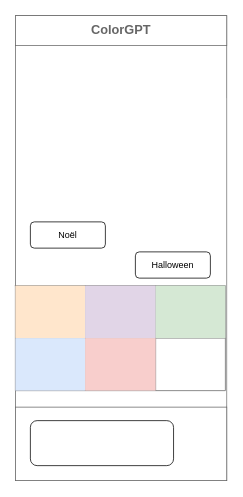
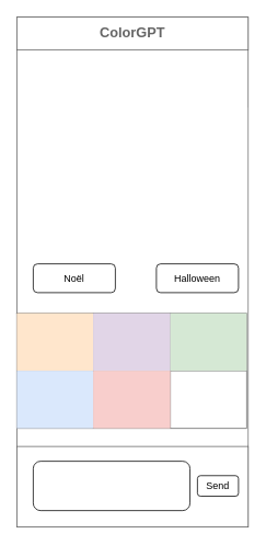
  <mxCell id="0" />
  <mxCell id="1" parent="0" />
  <mxCell id="2" value="" style="strokeWidth=1;shadow=0;dashed=0;align=center;html=1;shape=mxgraph.mockup.containers.rrect;rSize=0;strokeColor=#666666;" parent="1" vertex="1"><mxGeometry x="20" y="20" width="281.82" height="620" as="geometry" /></mxCell>
  <mxCell id="3" value="ColorGPT" style="strokeColor=inherit;fillColor=inherit;gradientColor=inherit;strokeWidth=1;shadow=0;dashed=0;align=center;html=1;shape=mxgraph.mockup.containers.rrect;rSize=0;fontSize=17;fontColor=#666666;fontStyle=1;resizeWidth=1;whiteSpace=wrap;" parent="2" vertex="1"><mxGeometry width="281.82" height="40" relative="1" as="geometry" /></mxCell>
  <mxCell id="4" value="" style="strokeWidth=1;shadow=0;dashed=0;align=center;html=1;shape=mxgraph.mockup.containers.rrect;rSize=0;fontSize=17;fontColor=#CCCCCC;fontStyle=1;fillColor=#FFFFFF;strokeColor=none;resizeWidth=1;whiteSpace=wrap;" parent="2" vertex="1"><mxGeometry width="280" height="410" relative="1" as="geometry"><mxPoint x="1" y="110" as="offset" /></mxGeometry></mxCell>
  <mxCell id="5" value="" style="strokeColor=inherit;fillColor=inherit;gradientColor=inherit;strokeWidth=1;shadow=0;dashed=0;align=center;html=1;shape=mxgraph.mockup.containers.rrect;rSize=0;fontSize=17;fontColor=#666666;fontStyle=1;resizeWidth=1;whiteSpace=wrap;" parent="2" vertex="1"><mxGeometry y="1" width="281.82" height="98" relative="1" as="geometry"><mxPoint y="-98" as="offset" /></mxGeometry></mxCell>
  <mxCell id="6" value="" style="rounded=1;whiteSpace=wrap;html=1;" parent="2" vertex="1"><mxGeometry x="20" y="540" width="190.91" height="60" as="geometry" /></mxCell>
+ <mxCell id="7" value="Send" style="rounded=1;whiteSpace=wrap;html=1;" vertex="1" parent="2"><mxGeometry x="220" y="557.5" width="50" height="25" as="geometry" /></mxCell>
  <mxCell id="8" value="" style="shape=table;startSize=0;container=1;collapsible=0;childLayout=tableLayout;fontSize=16;strokeColor=#666666;" parent="2" vertex="1"><mxGeometry y="360" width="280" height="140" as="geometry" /></mxCell>
  <mxCell id="9" value="" style="shape=tableRow;horizontal=0;startSize=0;swimlaneHead=0;swimlaneBody=0;strokeColor=inherit;top=0;left=0;bottom=0;right=0;collapsible=0;dropTarget=0;fillColor=none;points=[[0,0.5],[1,0.5]];portConstraint=eastwest;fontSize=16;" parent="8" vertex="1"><mxGeometry width="280" height="70" as="geometry" /></mxCell>
  <mxCell id="10" value="" style="shape=partialRectangle;html=1;whiteSpace=wrap;connectable=0;strokeColor=#d79b00;overflow=hidden;fillColor=#ffe6cc;top=0;left=0;bottom=0;right=0;pointerEvents=1;fontSize=16;" parent="9" vertex="1"><mxGeometry width="93" height="70" as="geometry"><mxRectangle width="93" height="70" as="alternateBounds" /></mxGeometry></mxCell>
  <mxCell id="11" value="" style="shape=partialRectangle;html=1;whiteSpace=wrap;connectable=0;strokeColor=#9673a6;overflow=hidden;fillColor=#e1d5e7;top=0;left=0;bottom=0;right=0;pointerEvents=1;fontSize=16;" parent="9" vertex="1"><mxGeometry x="93" width="94" height="70" as="geometry"><mxRectangle width="94" height="70" as="alternateBounds" /></mxGeometry></mxCell>
  <mxCell id="12" value="" style="shape=partialRectangle;html=1;whiteSpace=wrap;connectable=0;strokeColor=#82b366;overflow=hidden;fillColor=#d5e8d4;top=0;left=0;bottom=0;right=0;pointerEvents=1;fontSize=16;" parent="9" vertex="1"><mxGeometry x="187" width="93" height="70" as="geometry"><mxRectangle width="93" height="70" as="alternateBounds" /></mxGeometry></mxCell>
  <mxCell id="13" value="" style="shape=tableRow;horizontal=0;startSize=0;swimlaneHead=0;swimlaneBody=0;strokeColor=inherit;top=0;left=0;bottom=0;right=0;collapsible=0;dropTarget=0;fillColor=none;points=[[0,0.5],[1,0.5]];portConstraint=eastwest;fontSize=16;" parent="8" vertex="1"><mxGeometry y="70" width="280" height="70" as="geometry" /></mxCell>
  <mxCell id="14" value="" style="shape=partialRectangle;html=1;whiteSpace=wrap;connectable=0;strokeColor=#6c8ebf;overflow=hidden;fillColor=#dae8fc;top=0;left=0;bottom=0;right=0;pointerEvents=1;fontSize=16;" parent="13" vertex="1"><mxGeometry width="93" height="70" as="geometry"><mxRectangle width="93" height="70" as="alternateBounds" /></mxGeometry></mxCell>
  <mxCell id="15" value="" style="shape=partialRectangle;html=1;whiteSpace=wrap;connectable=0;strokeColor=#b85450;overflow=hidden;fillColor=#f8cecc;top=0;left=0;bottom=0;right=0;pointerEvents=1;fontSize=16;" parent="13" vertex="1"><mxGeometry x="93" width="94" height="70" as="geometry"><mxRectangle width="94" height="70" as="alternateBounds" /></mxGeometry></mxCell>
  <mxCell id="16" value="" style="shape=partialRectangle;html=1;whiteSpace=wrap;connectable=0;strokeColor=inherit;overflow=hidden;fillColor=none;top=0;left=0;bottom=0;right=0;pointerEvents=1;fontSize=16;" parent="13" vertex="1"><mxGeometry x="187" width="93" height="70" as="geometry"><mxRectangle width="93" height="70" as="alternateBounds" /></mxGeometry></mxCell>
- <mxCell id="17" value="Noël" style="rounded=1;whiteSpace=wrap;html=1;" vertex="1" parent="2"><mxGeometry x="20" y="275" width="100" height="35" as="geometry" /></mxCell>
- <mxCell id="18" value="Halloween" style="rounded=1;whiteSpace=wrap;html=1;" vertex="1" parent="2"><mxGeometry x="160" y="315" width="100" height="35" as="geometry" /></mxCell>
+ <mxCell id="17" value="Noël" style="rounded=1;whiteSpace=wrap;html=1;" vertex="1" parent="2"><mxGeometry x="20" y="300" width="100" height="35" as="geometry" /></mxCell>
+ <mxCell id="18" value="Halloween" style="rounded=1;whiteSpace=wrap;html=1;" vertex="1" parent="2"><mxGeometry x="170" y="300" width="100" height="35" as="geometry" /></mxCell>
